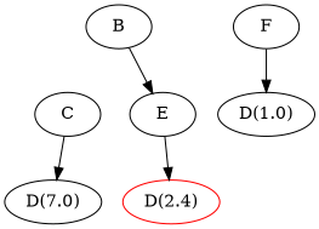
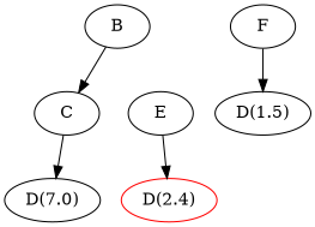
  digraph {
    n1 [label="D(7.0)"]
    n2 [color=red label="D(2.4)"]
-   n3 [label="D(1.0)"]
+   n3 [label="D(1.5)"]
    B
    C
    E
    F
-   B -> E
+   B -> C
    C -> n1
    E -> n2
    F -> n3
  }
